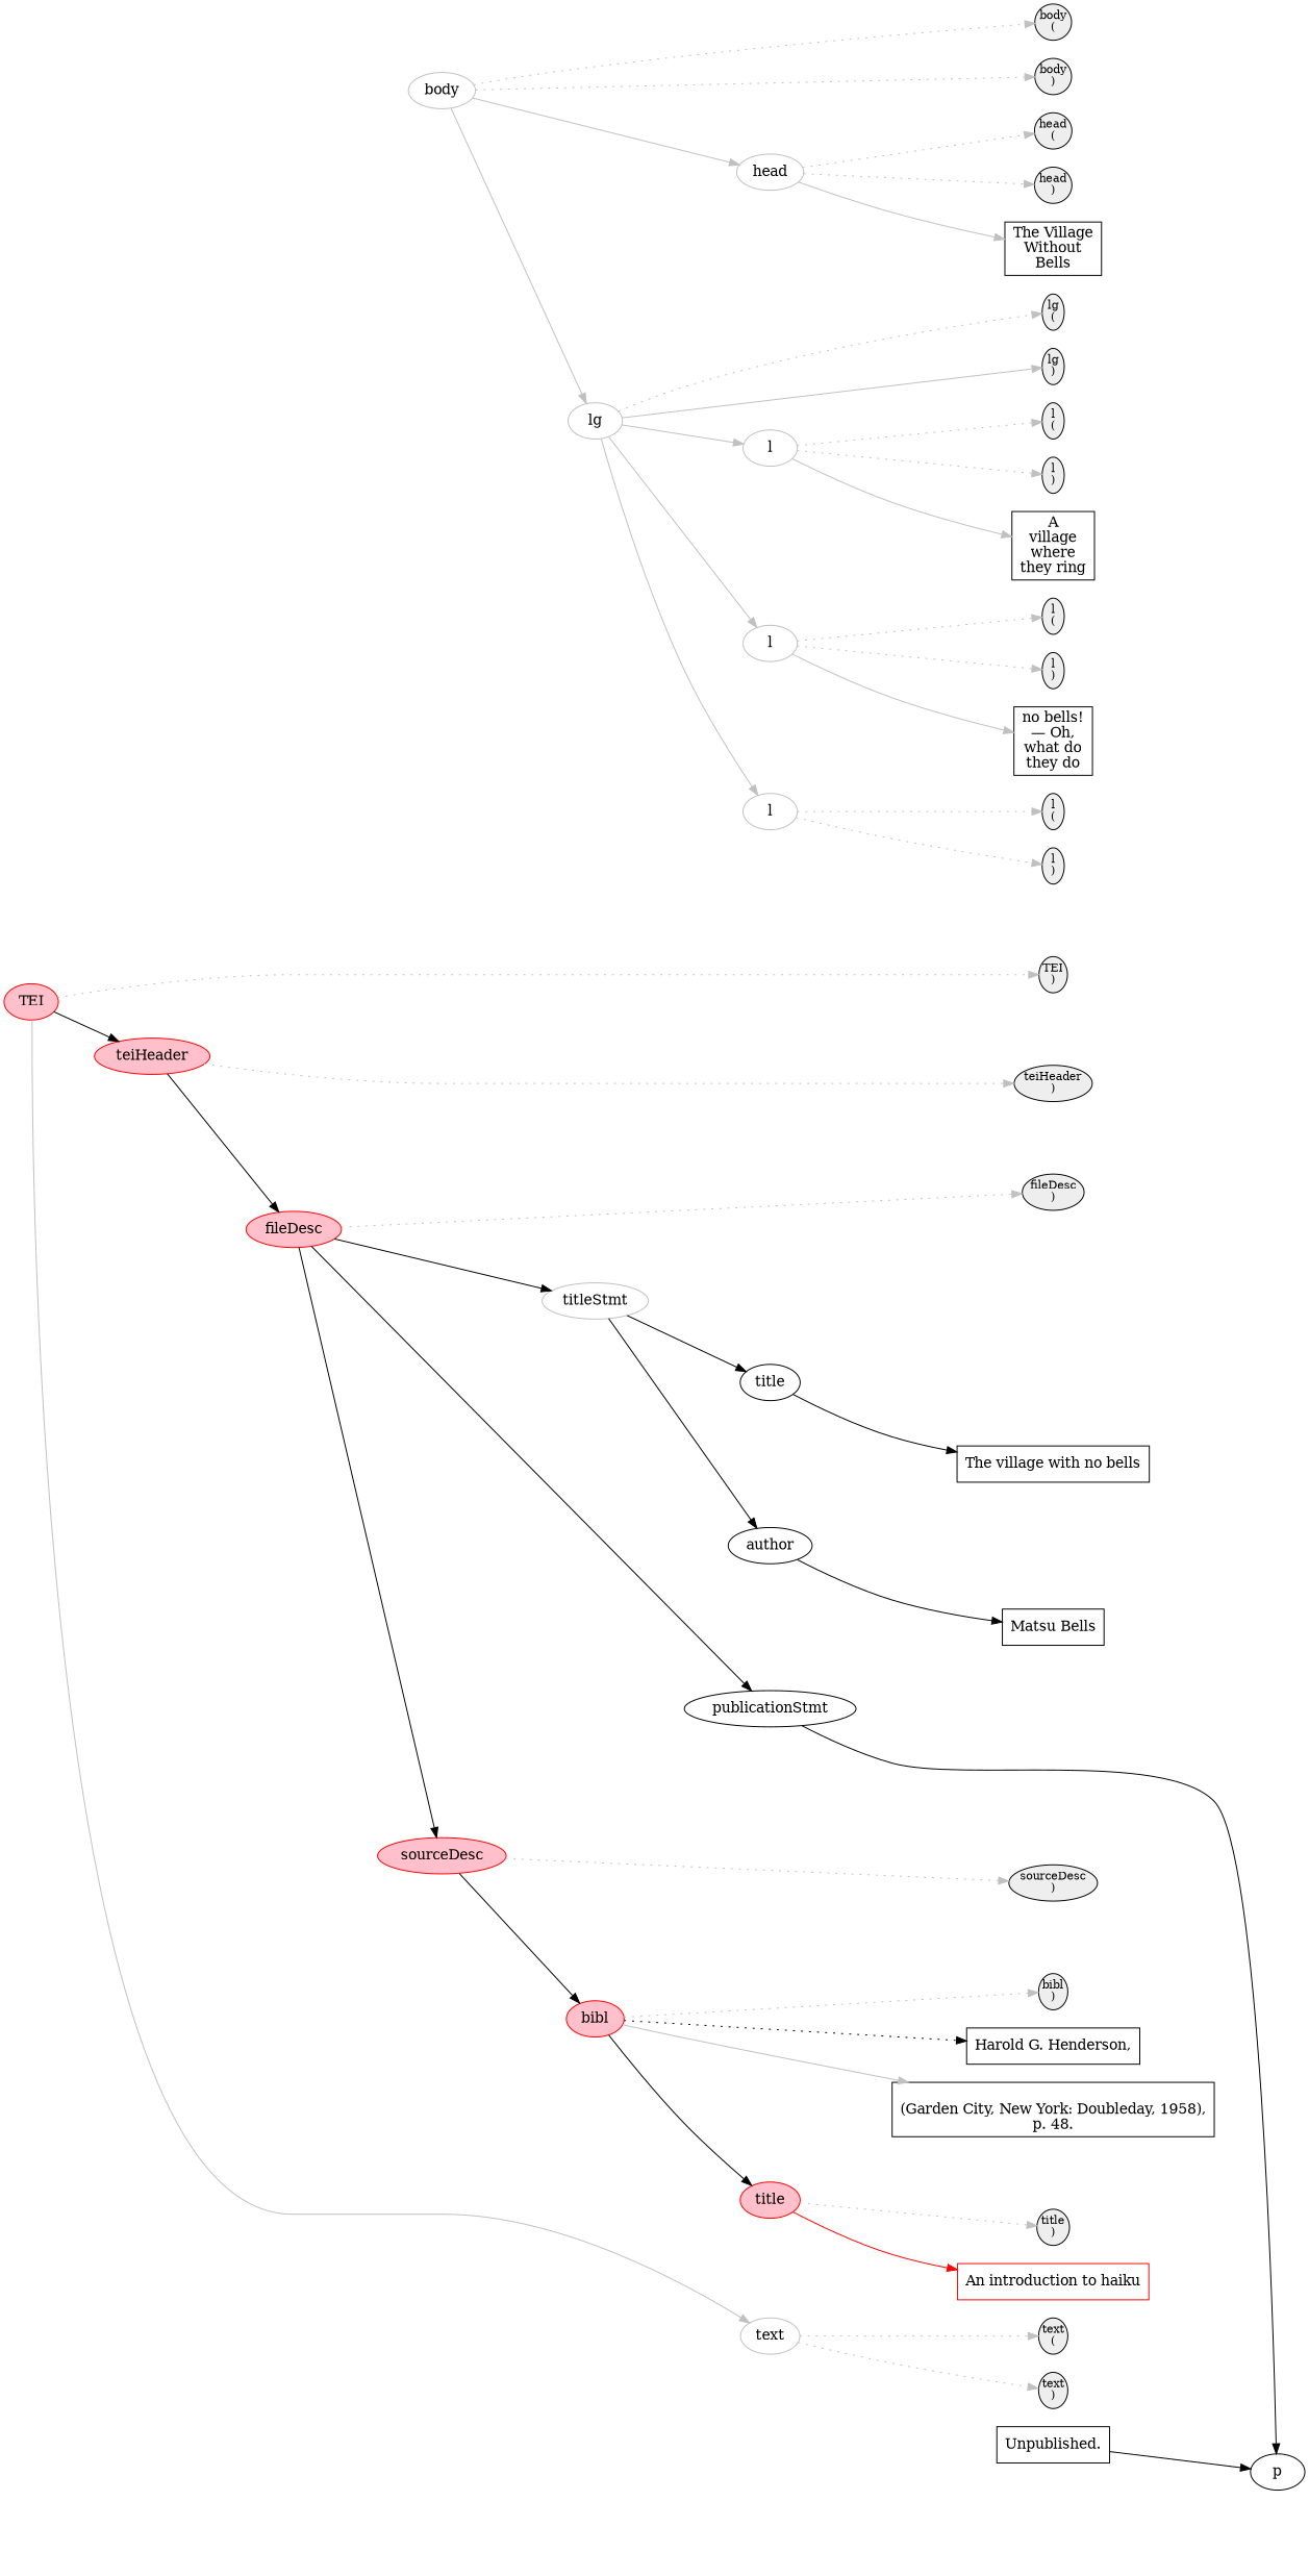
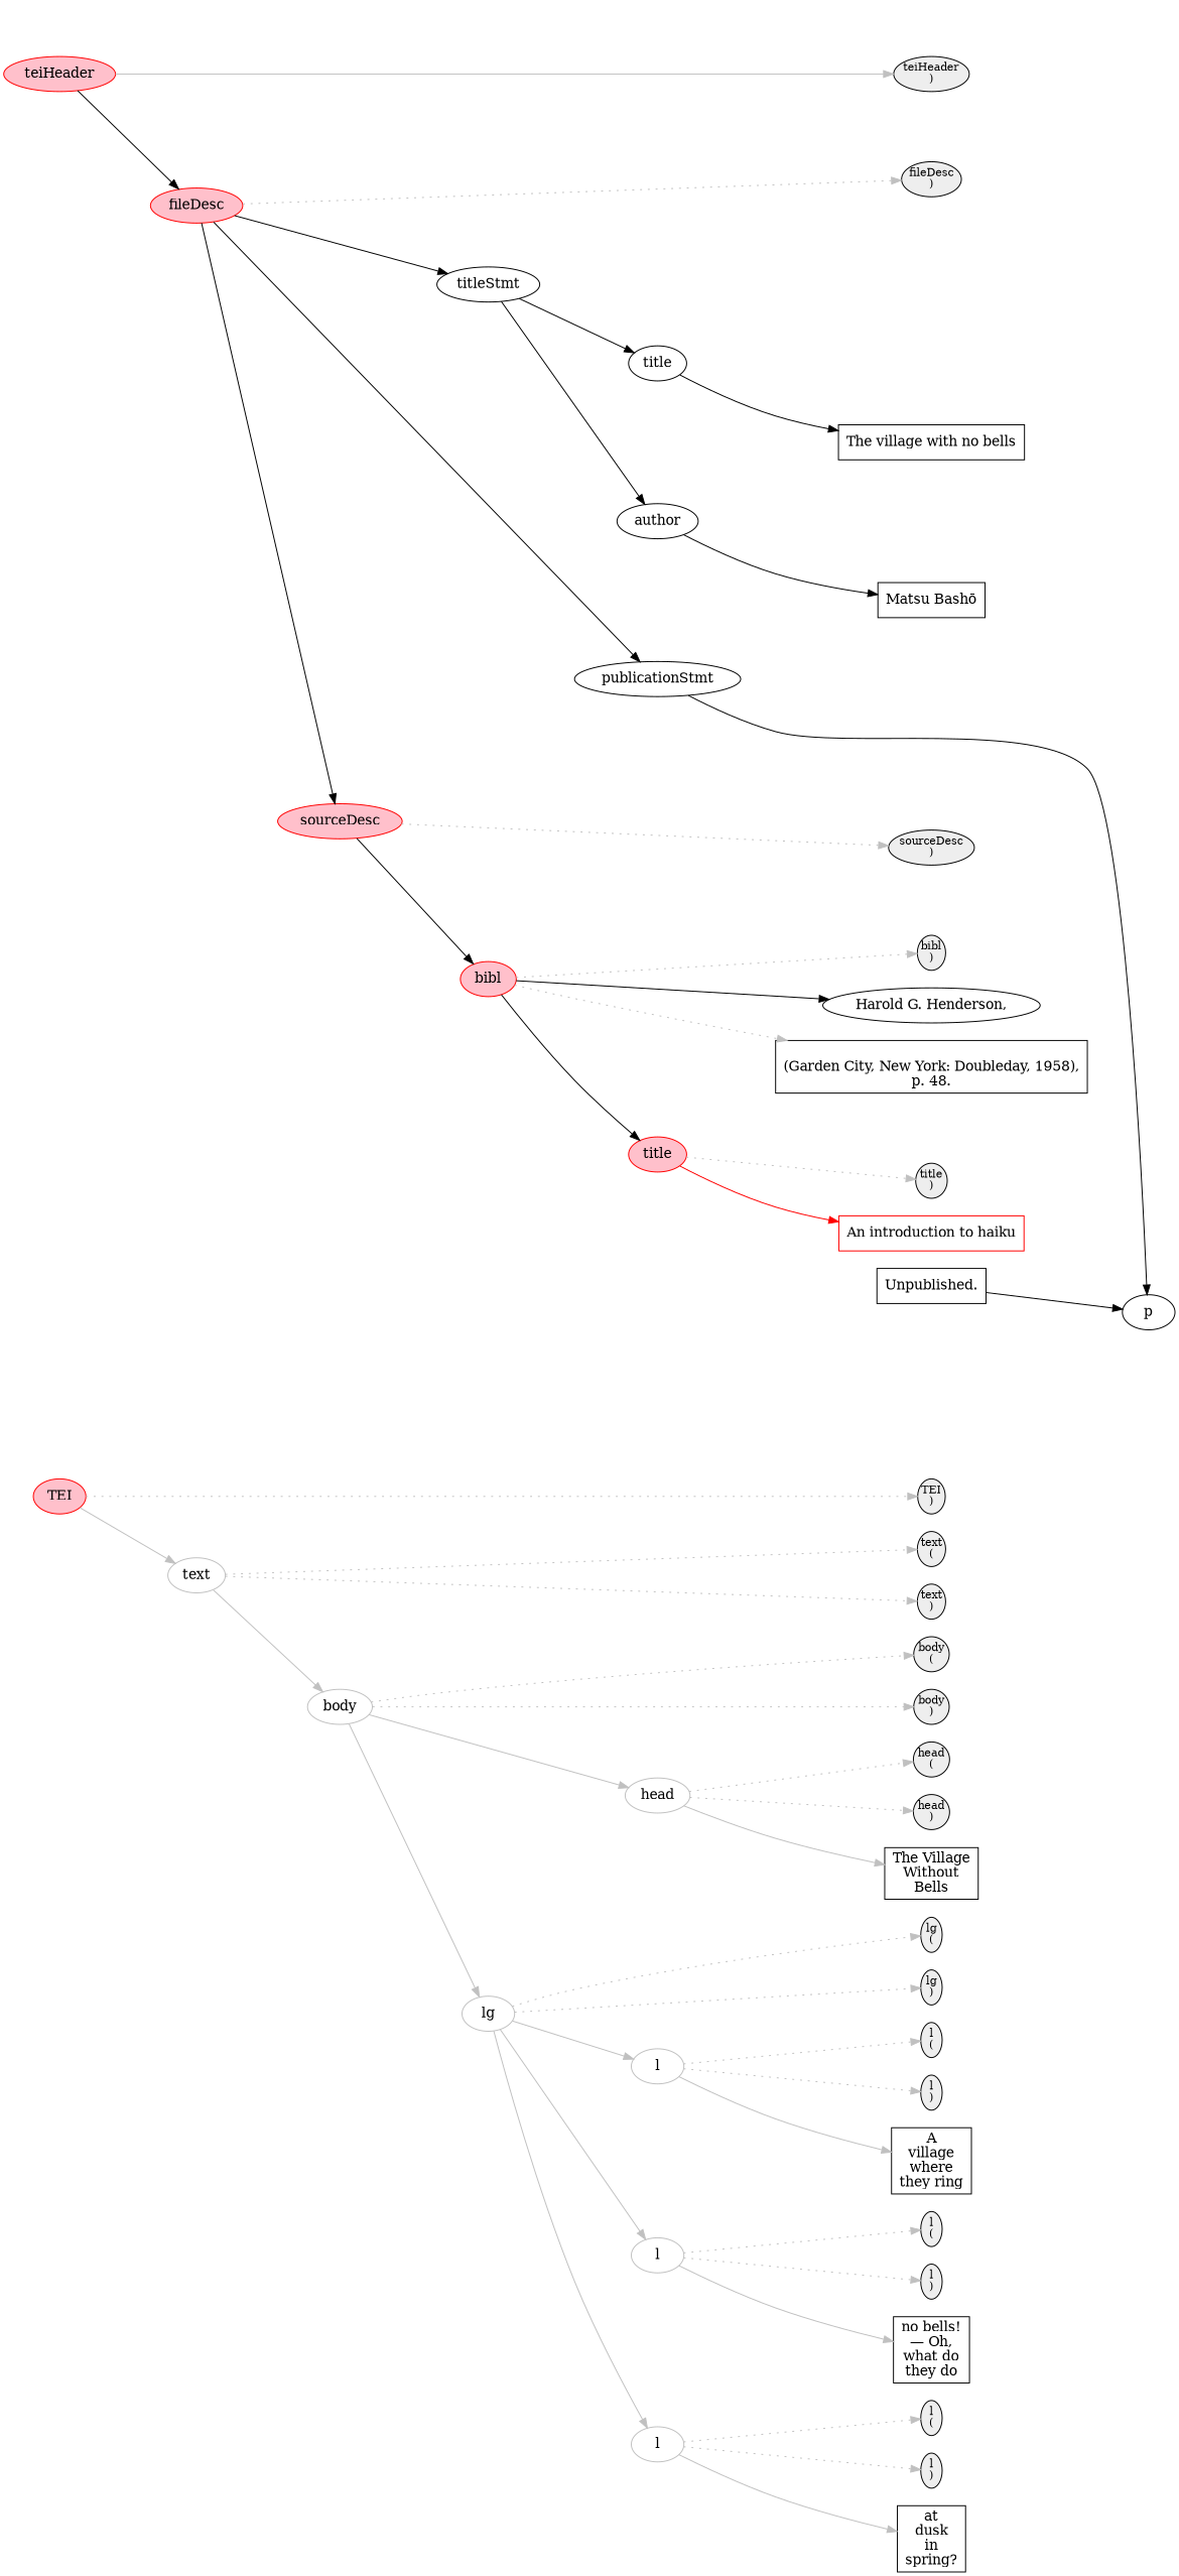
  digraph {
    rankdir=LR
    node [color=black fillcolor="#EEEEEE" fontsize=11 margin=0 ordering=out shape=ellipse style=filled]
    edge [color=gray style=solid]
    n1 [color=transparent label="TEI\n(" style=invis width=0.3]
    n2 [label="TEI\n)" width=0.3]
    n3 [color=transparent label="teiHeader\n(" style=invis width=0.3]
    n4 [label="teiHeader\n)" width=0.3]
    n5 [color=transparent label="fileDesc\n(" style=invis width=0.3]
    n6 [label="fileDesc\n)" width=0.3]
    n7 [color=transparent label="titleStmt\n(" style=invis width=0.3]
    n8 [color=transparent label="titleStmt\n)" style=invis width=0.3]
    n9 [color=transparent label="title\n(" style=invis width=0.3]
    n10 [color=transparent label="title\n)" style=invis width=0.3]
    n11 [label="The village with no bells" shape=box fillcolor="" fontsize="" margin="" style=""]
    n12 [color=transparent label="author\n(" style=invis width=0.3]
    n13 [color=transparent label="author\n)" style=invis width=0.3]
-   n14 [label="Matsu Bells" shape=box fillcolor="" fontsize="" margin="" style=""]
+   n14 [label="Matsu Bashō" shape=box fillcolor="" fontsize="" margin="" style=""]
    n15 [color=transparent label="publicationStmt\n(" style=invis width=0.3]
    n16 [color=transparent label="publicationStmt\n)" style=invis width=0.3]
    n17 [color=transparent label="p\n(" style=invis width=0.3]
    n18 [color=transparent label="p\n)" style=invis width=0.3]
    n19 [label="Unpublished." shape=box fillcolor="" fontsize="" margin="" style=""]
    n20 [color=transparent label="sourceDesc\n(" style=invis width=0.3]
    n21 [label="sourceDesc\n)" width=0.3]
    n22 [color=transparent label="bibl\n(" style=invis width=0.3]
    n23 [label="bibl\n)" width=0.3]
-   n24 [label="Harold G. Henderson,\n" shape=box fillcolor="" fontsize="" margin="" style=""]
+   n24 [label="Harold G. Henderson,\n" fillcolor="" fontsize="" margin="" style=""]
    n25 [color=transparent label="title\n(" style=invis width=0.3]
    n26 [label="title\n)" width=0.3]
    n27 [color=red label="An introduction to haiku" shape=box fillcolor="" fontsize="" margin="" style=""]
    n28 [label="\n(Garden City, New York: Doubleday, 1958),\np. 48." shape=box fillcolor="" fontsize="" margin="" style=""]
    n29 [label="text\n(" width=0.3]
    n30 [label="text\n)" width=0.3]
    n31 [label="body\n(" width=0.3]
    n32 [label="body\n)" width=0.3]
    n33 [label="head\n(" width=0.3]
    n34 [label="head\n)" width=0.3]
    n35 [label="The Village\nWithout\nBells" shape=box fillcolor="" fontsize="" margin="" style=""]
    n36 [label="lg\n(" width=0.3]
    n37 [label="lg\n)" width=0.3]
    n38 [label="l\n(" width=0.3]
    n39 [label="l\n)" width=0.3]
    n40 [label="A\nvillage\nwhere\nthey ring" shape=box fillcolor="" fontsize="" margin="" style=""]
    n41 [label="l\n(" width=0.3]
    n42 [label="l\n)" width=0.3]
    n43 [label="no bells!\n— Oh,\nwhat do\nthey do" shape=box fillcolor="" fontsize="" margin="" style=""]
    n44 [label="l\n(" width=0.3]
    n45 [label="l\n)" width=0.3]
+   n46 [label="at\ndusk\nin\nspring?" shape=box fillcolor="" fontsize="" margin="" style=""]
    n47 [label=p shape=oval fillcolor="" fontsize="" margin="" style=""]
    n48 [color=red fillcolor=pink label=TEI shape=oval fontsize="" margin=""]
    n49 [color=red fillcolor=pink label=teiHeader shape=oval fontsize="" margin=""]
    n50 [color=gray label=text shape=oval fillcolor="" fontsize="" margin="" style=""]
    n51 [color=red fillcolor=pink label=fileDesc shape=oval fontsize="" margin=""]
    n52 [color=gray label=body shape=oval fillcolor="" fontsize="" margin="" style=""]
-   n53 [color=gray label=titleStmt shape=oval fillcolor="" fontsize="" margin="" style=""]
+   n53 [label=titleStmt shape=oval fillcolor="" fontsize="" margin="" style=""]
    n54 [label=publicationStmt shape=oval fillcolor="" fontsize="" margin="" style=""]
    n55 [color=red fillcolor=pink label=sourceDesc shape=oval fontsize="" margin=""]
    n56 [label=title shape=oval fillcolor="" fontsize="" margin="" style=""]
    n57 [label=author shape=oval fillcolor="" fontsize="" margin="" style=""]
    n58 [color=red fillcolor=pink label=bibl shape=oval fontsize="" margin=""]
    n59 [color=red fillcolor=pink label=title shape=oval fontsize="" margin=""]
    n60 [color=gray label=head shape=oval fillcolor="" fontsize="" margin="" style=""]
    n61 [color=gray label=lg shape=oval fillcolor="" fontsize="" margin="" style=""]
    n62 [color=gray label=l shape=oval fillcolor="" fontsize="" margin="" style=""]
    n63 [color=gray label=l shape=oval fillcolor="" fontsize="" margin="" style=""]
    n64 [color=gray label=l shape=oval fillcolor="" fontsize="" margin="" style=""]
    subgraph sub_1 {
      rank=same
      n1
      n2
      n3
      n4
      n5
      n6
      n7
      n8
      n9
      n10
      n11
      n12
      n13
      n14
      n15
      n16
      n17
      n18
      n19
      n20
      n21
      n22
      n23
      n24
      n25
      n26
      n27
      n28
      n29
      n30
      n31
      n32
      n33
      n34
      n35
      n36
      n37
      n38
      n39
      n40
      n41
      n42
      n43
      n44
      n45
+     n46
    }
    n19 -> n47 [color=black]
    n47 -> n17 [arrowhead=none color=black style=invis]
    n47 -> n18 [arrowhead=none color=black style=invis]
    n48 -> n1 [arrowhead=none color=red style=invis]
    n48 -> n2 [style=dotted]
-   n48 -> n49 [color=black]
    n48 -> n50
    n49 -> n3 [arrowhead=none color=red style=invis]
-   n49 -> n4 [style=dotted]
+   n49 -> n4
    n49 -> n51 [color=black]
    n50 -> n29 [style=dotted]
    n50 -> n30 [style=dotted]
+   n50 -> n52
    n51 -> n5 [arrowhead=none color=red style=invis]
    n51 -> n6 [style=dotted]
    n51 -> n53 [color=black]
    n51 -> n54 [color=black]
    n51 -> n55 [color=black]
    n52 -> n31 [style=dotted]
    n52 -> n32 [style=dotted]
    n52 -> n60
    n52 -> n61
    n53 -> n7 [arrowhead=none color=black style=invis]
    n53 -> n8 [arrowhead=none color=black style=invis]
    n53 -> n56 [color=black]
    n53 -> n57 [color=black]
    n54 -> n15 [arrowhead=none color=black style=invis]
    n54 -> n16 [arrowhead=none color=black style=invis]
    n54 -> n47 [color=black]
    n55 -> n20 [arrowhead=none color=red style=invis]
    n55 -> n21 [style=dotted]
    n55 -> n58 [color=black]
    n56 -> n9 [arrowhead=none color=black style=invis]
    n56 -> n10 [arrowhead=none color=black style=invis]
    n56 -> n11 [color=black]
    n57 -> n12 [arrowhead=none color=black style=invis]
    n57 -> n13 [arrowhead=none color=black style=invis]
    n57 -> n14 [color=black]
    n58 -> n22 [arrowhead=none color=red style=invis]
    n58 -> n23 [style=dotted]
-   n58 -> n24 [color=black style=dotted]
-   n58 -> n28
+   n58 -> n24 [color=black]
+   n58 -> n28 [style=dotted]
    n58 -> n59 [color=black]
    n59 -> n25 [arrowhead=none color=red style=invis]
    n59 -> n26 [style=dotted]
    n59 -> n27 [color=red]
    n60 -> n33 [style=dotted]
    n60 -> n34 [style=dotted]
    n60 -> n35
    n61 -> n36 [style=dotted]
-   n61 -> n37
+   n61 -> n37 [style=dotted]
    n61 -> n62
    n61 -> n63
    n61 -> n64
    n62 -> n38 [style=dotted]
    n62 -> n39 [style=dotted]
    n62 -> n40
    n63 -> n41 [style=dotted]
    n63 -> n42 [style=dotted]
    n63 -> n43
    n64 -> n44 [style=dotted]
    n64 -> n45 [style=dotted]
+   n64 -> n46
  }
